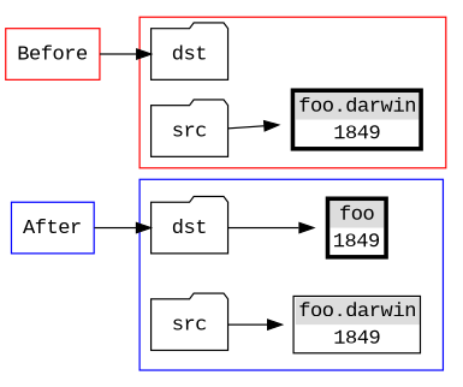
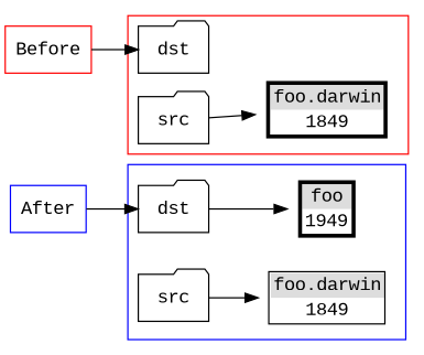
  digraph {
    compound=true
    rankdir=LR
    fontname="Liberation Mono"
    node [shape=folder fontname="Liberation Mono"]
    edge [fontname="Liberation Mono"]
    n1 [label=dst]
-   n2 [label=< <TABLE BORDER="3" CELLBORDER="0" CELLSPACING="0"> <TR><TD bgcolor="#DDDDDD">foo</TD></TR> <TR><TD PORT="f0">1849</TD></TR> </TABLE>> shape=none]
+   n2 [label=< <TABLE BORDER="3" CELLBORDER="0" CELLSPACING="0"> <TR><TD bgcolor="#DDDDDD">foo</TD></TR> <TR><TD PORT="f0">1949</TD></TR> </TABLE>> shape=none]
    n3 [label=src]
    n4 [label=< <TABLE BORDER="1" CELLBORDER="0" CELLSPACING="0"> <TR><TD bgcolor="#DDDDDD">foo.darwin</TD></TR> <TR><TD PORT="f0">1849</TD></TR> </TABLE>> shape=none]
    dst
    n6 [label=< <TABLE BORDER="3" CELLBORDER="0" CELLSPACING="0"> <TR><TD bgcolor="#DDDDDD">foo.darwin</TD></TR> <TR><TD PORT="f0">1849</TD></TR> </TABLE>> shape=none]
    src
    n8 [color=red label=Before shape=record]
    n9 [color=blue label=After shape=record]
    subgraph cluster_1 {
      color=blue
      rank=same
      n1
      n2
      n3
      n4
    }
    subgraph cluster_2 {
      color=red
      dst
      n6
      src
    }
    n1 -> n2
    n3 -> n4
    src -> n6
    n8 -> dst
    n9 -> n1
  }
